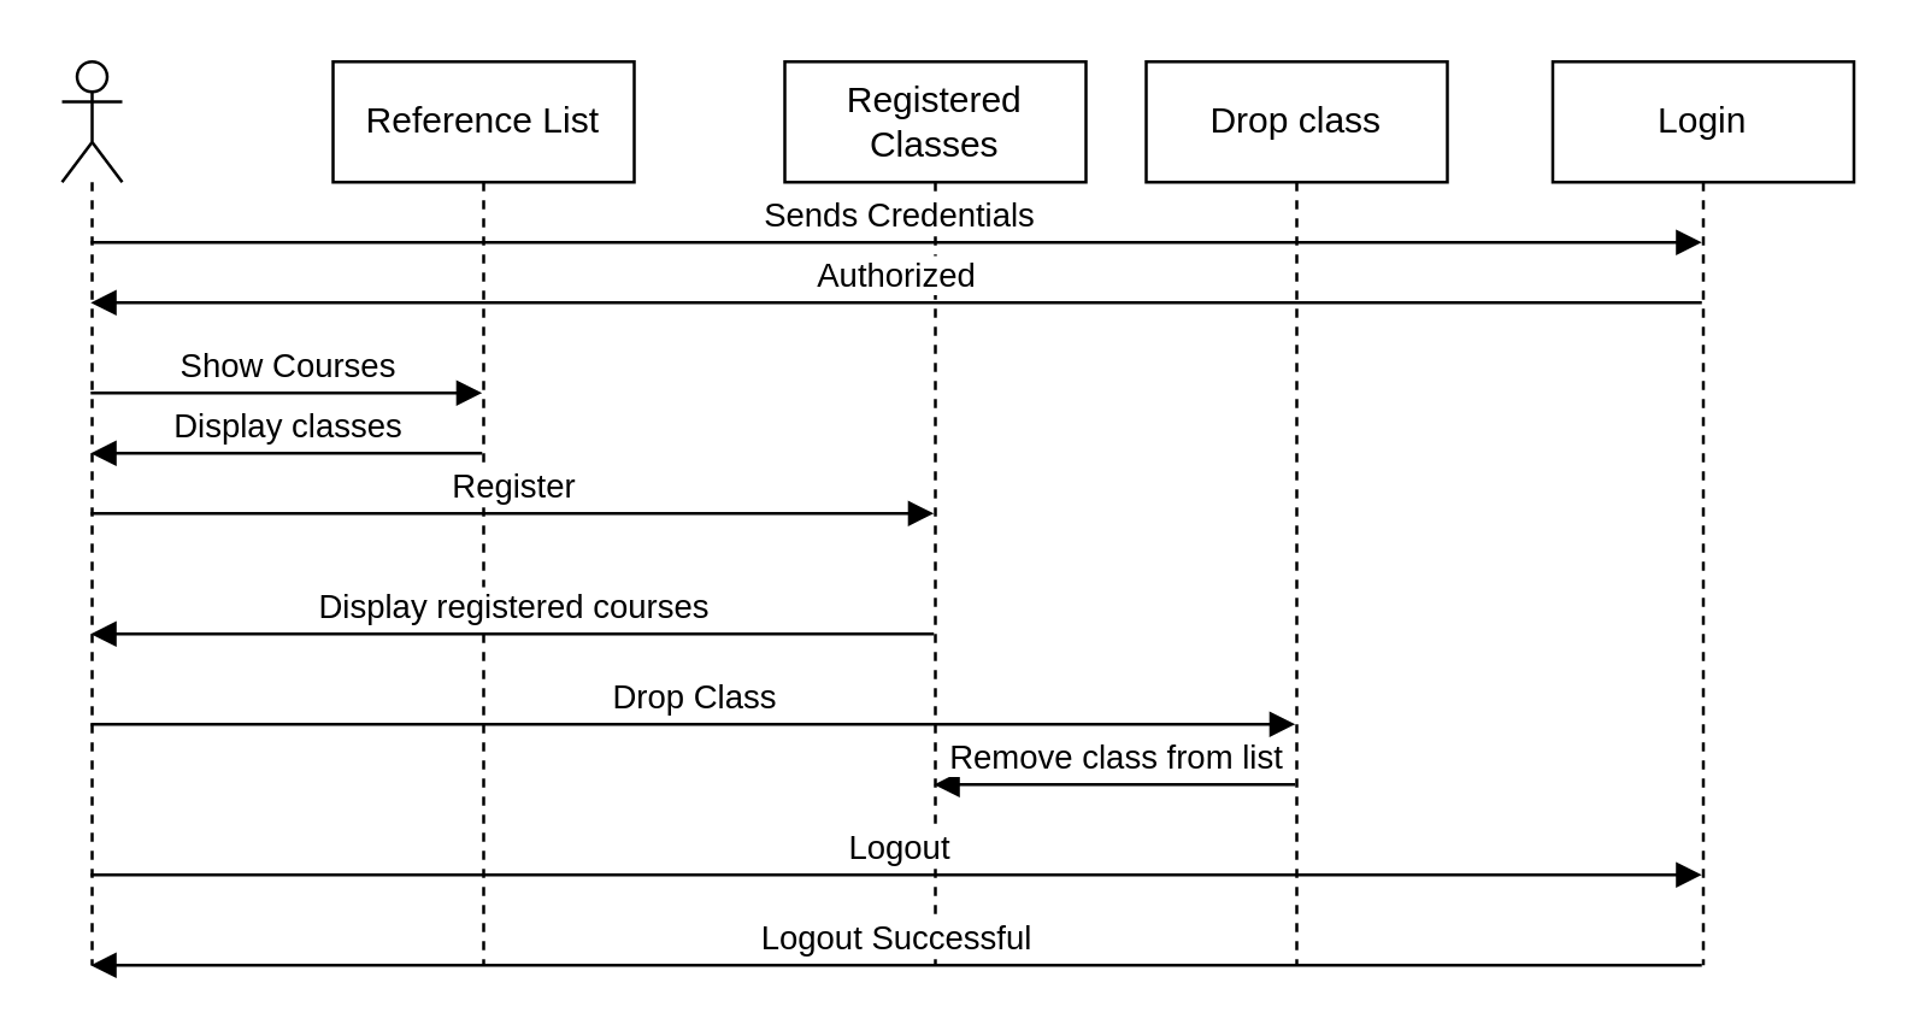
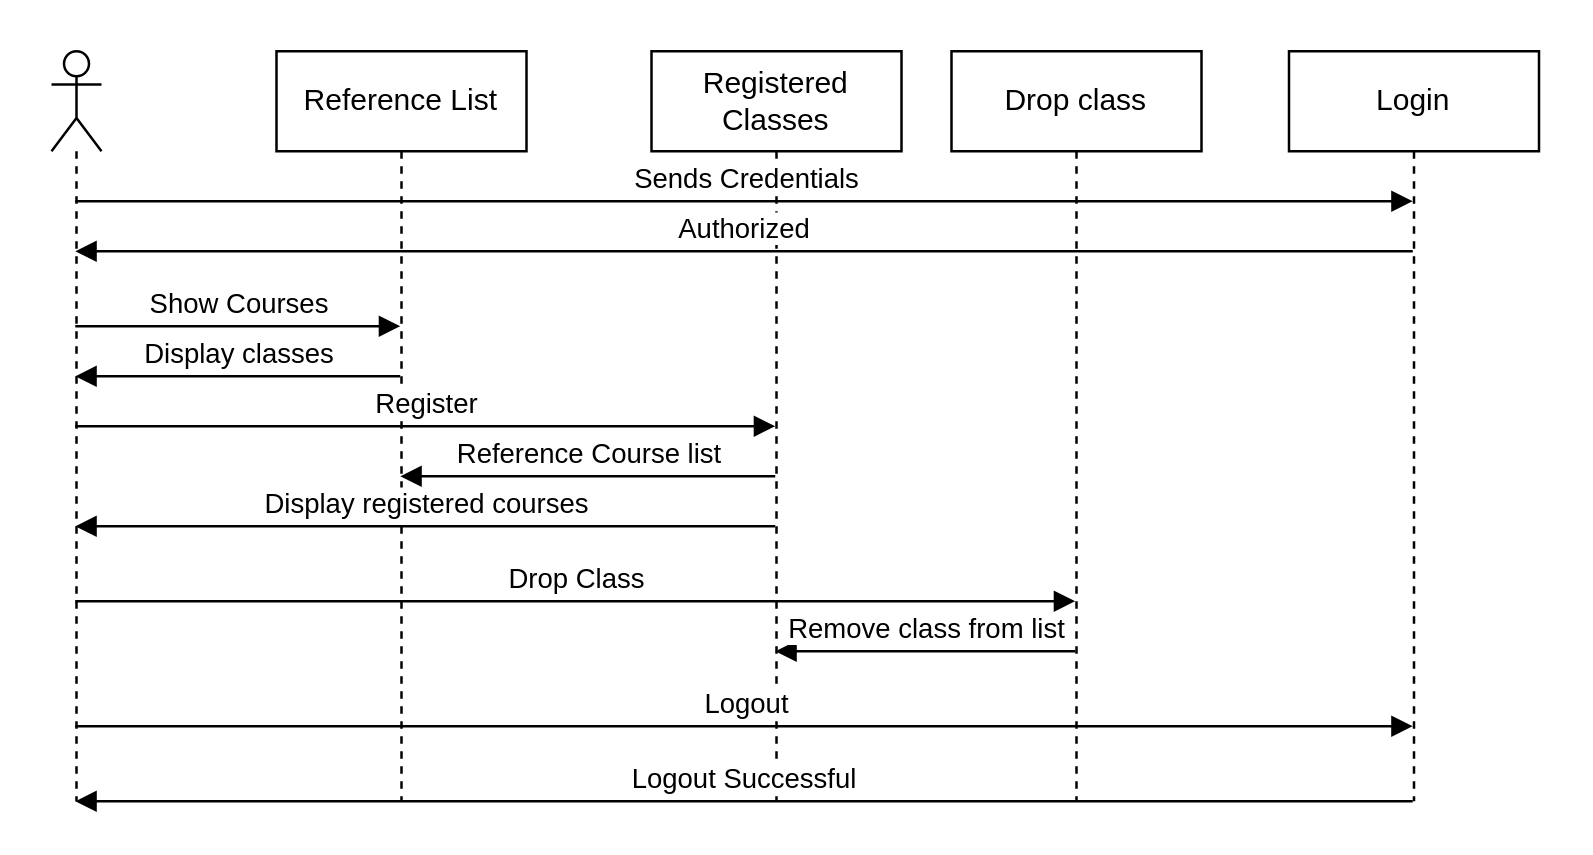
  <mxCell id="0" />
  <mxCell id="1" parent="0" />
  <mxCell id="2" value="" style="shape=umlLifeline;participant=umlActor;perimeter=lifelinePerimeter;whiteSpace=wrap;html=1;container=1;collapsible=0;recursiveResize=0;verticalAlign=top;spacingTop=36;labelBackgroundColor=#ffffff;outlineConnect=0;" vertex="1" parent="1"><mxGeometry x="20" y="20" width="20" height="300" as="geometry" /></mxCell>
  <mxCell id="3" value="Reference List" style="shape=umlLifeline;perimeter=lifelinePerimeter;whiteSpace=wrap;html=1;container=1;collapsible=0;recursiveResize=0;outlineConnect=0;" vertex="1" parent="1"><mxGeometry x="110" y="20" width="100" height="300" as="geometry" /></mxCell>
  <mxCell id="4" value="Registered Classes" style="shape=umlLifeline;perimeter=lifelinePerimeter;whiteSpace=wrap;html=1;container=1;collapsible=0;recursiveResize=0;outlineConnect=0;" vertex="1" parent="1"><mxGeometry x="260" y="20" width="100" height="300" as="geometry" /></mxCell>
  <mxCell id="5" value="Login" style="shape=umlLifeline;perimeter=lifelinePerimeter;whiteSpace=wrap;html=1;container=1;collapsible=0;recursiveResize=0;outlineConnect=0;" vertex="1" parent="1"><mxGeometry x="515" y="20" width="100" height="300" as="geometry" /></mxCell>
  <mxCell id="6" value="Sends Credentials" style="html=1;verticalAlign=bottom;endArrow=block;" edge="1" parent="1" source="2" target="5"><mxGeometry width="80" relative="1" as="geometry"><mxPoint x="20" y="340" as="sourcePoint" /><mxPoint x="100" y="340" as="targetPoint" /><Array as="points"><mxPoint x="130" y="80" /></Array></mxGeometry></mxCell>
  <mxCell id="7" value="Show Courses" style="html=1;verticalAlign=bottom;endArrow=block;" edge="1" parent="1" source="2" target="3"><mxGeometry width="80" relative="1" as="geometry"><mxPoint x="20" y="340" as="sourcePoint" /><mxPoint x="100" y="340" as="targetPoint" /><Array as="points"><mxPoint x="140" y="130" /></Array></mxGeometry></mxCell>
  <mxCell id="8" value="Authorized" style="html=1;verticalAlign=bottom;endArrow=block;" edge="1" parent="1" source="5" target="2"><mxGeometry width="80" relative="1" as="geometry"><mxPoint x="20" y="340" as="sourcePoint" /><mxPoint x="100" y="340" as="targetPoint" /><Array as="points"><mxPoint x="410" y="100" /></Array></mxGeometry></mxCell>
  <mxCell id="9" value="Register&lt;br&gt;" style="html=1;verticalAlign=bottom;endArrow=block;" edge="1" parent="1" source="2" target="4"><mxGeometry width="80" relative="1" as="geometry"><mxPoint x="20" y="340" as="sourcePoint" /><mxPoint x="100" y="340" as="targetPoint" /><Array as="points"><mxPoint x="200" y="170" /><mxPoint x="260" y="170" /><mxPoint x="280" y="170" /></Array></mxGeometry></mxCell>
  <mxCell id="10" value="Logout Successful" style="html=1;verticalAlign=bottom;endArrow=block;" edge="1" parent="1" source="5" target="2"><mxGeometry width="80" relative="1" as="geometry"><mxPoint x="20" y="340" as="sourcePoint" /><mxPoint x="100" y="340" as="targetPoint" /><Array as="points"><mxPoint x="350" y="320" /></Array></mxGeometry></mxCell>
  <mxCell id="11" value="Logout" style="html=1;verticalAlign=bottom;endArrow=block;" edge="1" parent="1" source="2" target="5"><mxGeometry width="80" relative="1" as="geometry"><mxPoint x="20" y="350" as="sourcePoint" /><mxPoint x="100" y="350" as="targetPoint" /><Array as="points"><mxPoint x="350" y="290" /><mxPoint x="360" y="290" /></Array></mxGeometry></mxCell>
  <mxCell id="12" value="Drop class" style="shape=umlLifeline;perimeter=lifelinePerimeter;whiteSpace=wrap;html=1;container=1;collapsible=0;recursiveResize=0;outlineConnect=0;" vertex="1" parent="1"><mxGeometry x="380" y="20" width="100" height="300" as="geometry" /></mxCell>
  <mxCell id="13" value="Drop Class" style="html=1;verticalAlign=bottom;endArrow=block;" edge="1" parent="1" source="2" target="12"><mxGeometry width="80" relative="1" as="geometry"><mxPoint x="20" y="350" as="sourcePoint" /><mxPoint x="100" y="350" as="targetPoint" /><Array as="points"><mxPoint x="280" y="240" /></Array></mxGeometry></mxCell>
  <mxCell id="14" value="Remove class from list" style="html=1;verticalAlign=bottom;endArrow=block;" edge="1" parent="1" source="12" target="4"><mxGeometry width="80" relative="1" as="geometry"><mxPoint x="20" y="350" as="sourcePoint" /><mxPoint x="100" y="350" as="targetPoint" /><Array as="points"><mxPoint x="400" y="260" /><mxPoint x="340" y="260" /></Array></mxGeometry></mxCell>
  <mxCell id="15" value="Display classes" style="html=1;verticalAlign=bottom;endArrow=block;" edge="1" parent="1" source="3" target="2"><mxGeometry width="80" relative="1" as="geometry"><mxPoint x="20" y="350" as="sourcePoint" /><mxPoint x="100" y="350" as="targetPoint" /><Array as="points"><mxPoint x="120" y="150" /></Array></mxGeometry></mxCell>
+ <mxCell id="16" value="Reference Course list" style="html=1;verticalAlign=bottom;endArrow=block;" edge="1" parent="1" source="4" target="3"><mxGeometry width="80" relative="1" as="geometry"><mxPoint x="20" y="350" as="sourcePoint" /><mxPoint x="100" y="350" as="targetPoint" /><Array as="points"><mxPoint x="260" y="190" /></Array></mxGeometry></mxCell>
  <mxCell id="17" value="Display registered courses" style="html=1;verticalAlign=bottom;endArrow=block;" edge="1" parent="1" source="4" target="2"><mxGeometry width="80" relative="1" as="geometry"><mxPoint x="20" y="350" as="sourcePoint" /><mxPoint x="100" y="350" as="targetPoint" /><Array as="points"><mxPoint x="90" y="210" /></Array></mxGeometry></mxCell>
